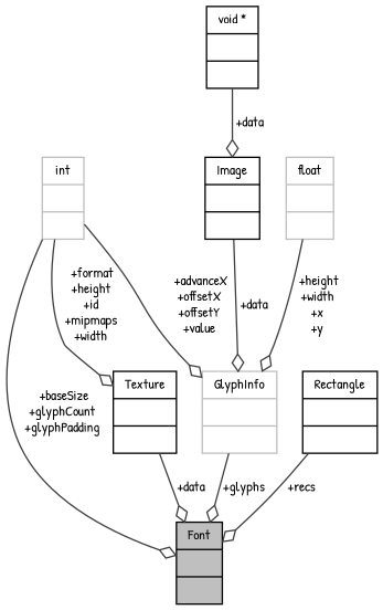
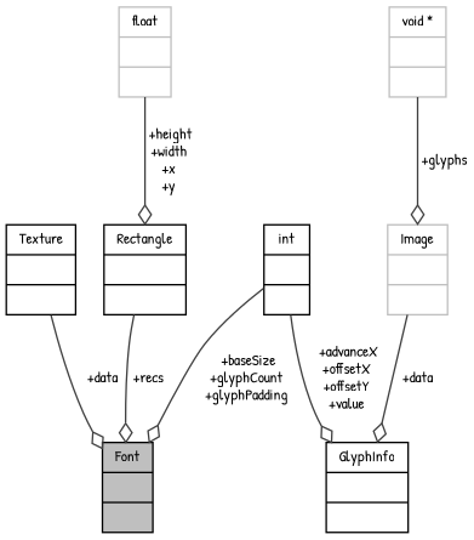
  digraph {
    fontname="Patrick Hand"
    node [color=black fillcolor=white fontname="Patrick Hand" fontsize=10 shape=record style=filled]
    edge [arrowhead=odiamond color=grey25 fontname="Patrick Hand" fontsize=10 labelfontname=Helvetica labelfontsize=10 style=solid]
    n1 [fillcolor=grey75 fontcolor=black height=0.2 label="{Font\n||}" width=0.4]
    n2 [height=0.2 label="{Texture\n||}" width=0.4]
-   n3 [color=grey75 height=0.2 label="{int\n||}" width=0.4]
-   n4 [color=grey75 height=0.2 label="{GlyphInfo\n||}" width=0.4]
-   n5 [height=0.2 label="{Image\n||}" width=0.4]
+   n3 [height=0.2 label="{int\n||}" width=0.4]
+   n4 [height=0.2 label="{GlyphInfo\n||}" width=0.4]
+   n5 [color=grey75 height=0.2 label="{Image\n||}" width=0.4]
    n6 [height=0.2 label="{Rectangle\n||}" width=0.4]
    n7 [color=grey75 height=0.2 label="{float\n||}" width=0.4]
-   n8 [height=0.2 label="{void *\n||}" width=0.4]
+   n8 [color=grey75 height=0.2 label="{void *\n||}" width=0.4]
    n2 -> n1 [label=" +data"]
    n3 -> n1 [label=" +baseSize\n+glyphCount\n+glyphPadding"]
-   n3 -> n2 [label=" +format\n+height\n+id\n+mipmaps\n+width"]
    n3 -> n4 [label=" +advanceX\n+offsetX\n+offsetY\n+value"]
-   n4 -> n1 [label=" +glyphs"]
    n5 -> n4 [label=" +data"]
    n6 -> n1 [label=" +recs"]
-   n7 -> n4 [label=" +height\n+width\n+x\n+y"]
-   n8 -> n5 [label=" +data"]
+   n7 -> n6 [label=" +height\n+width\n+x\n+y"]
+   n8 -> n5 [label=" +glyphs"]
  }
